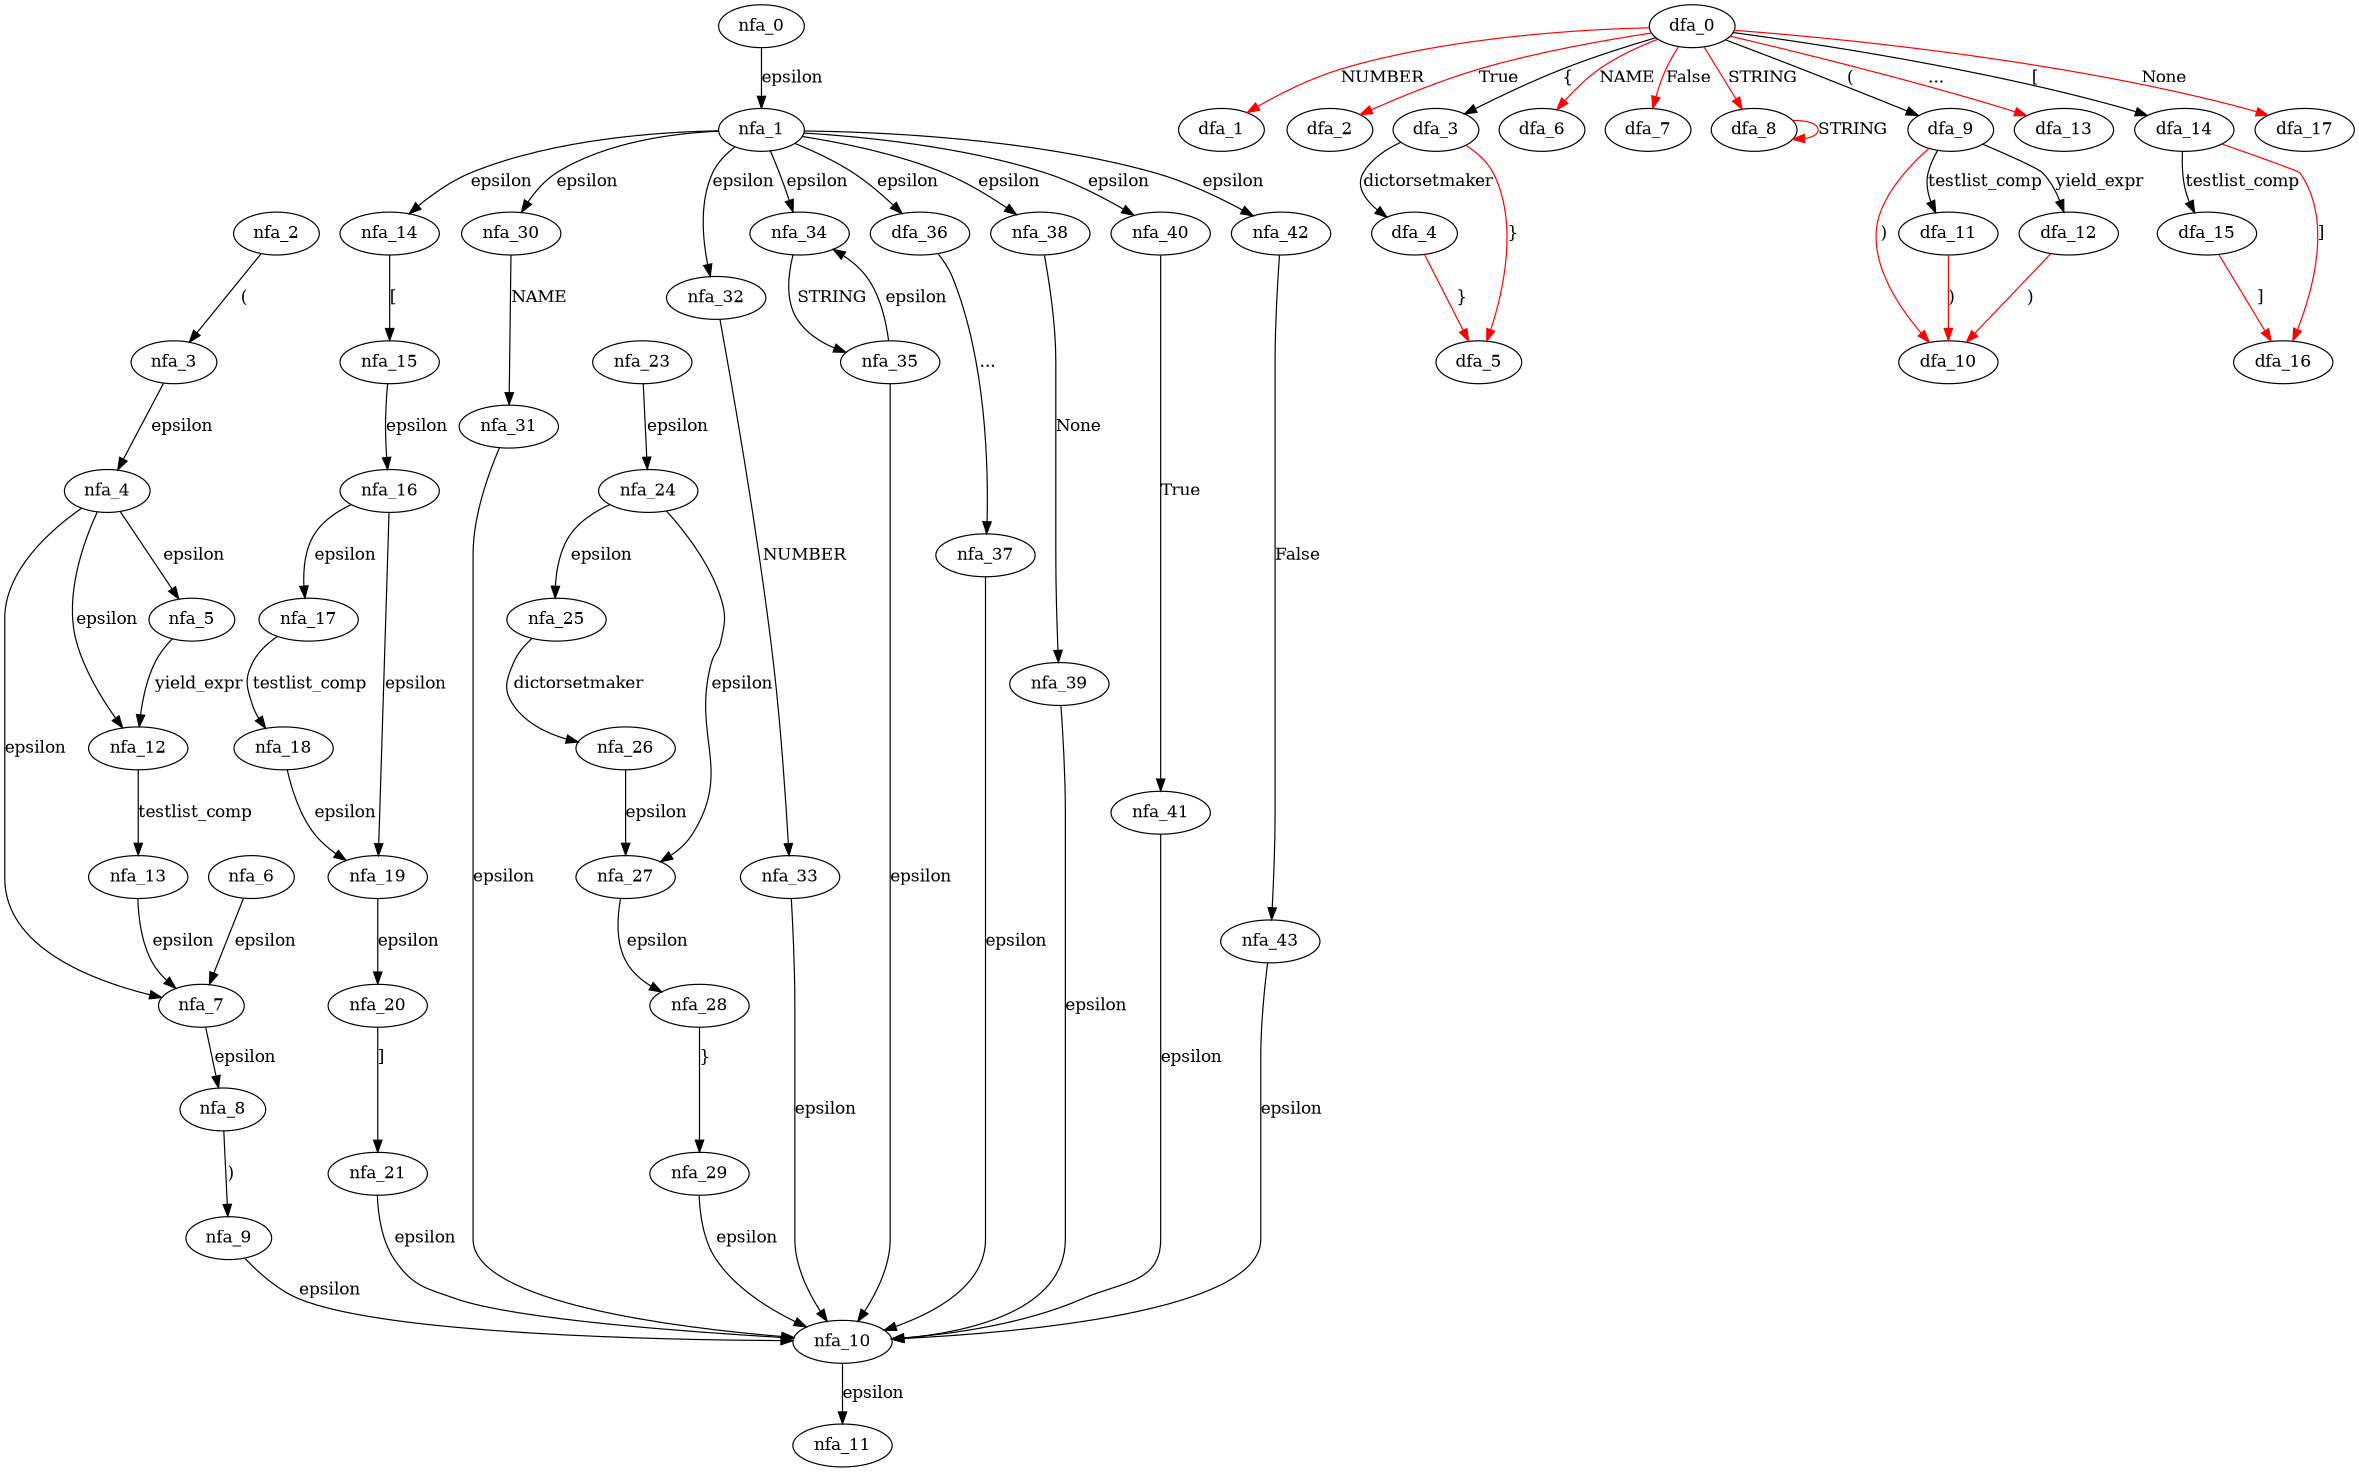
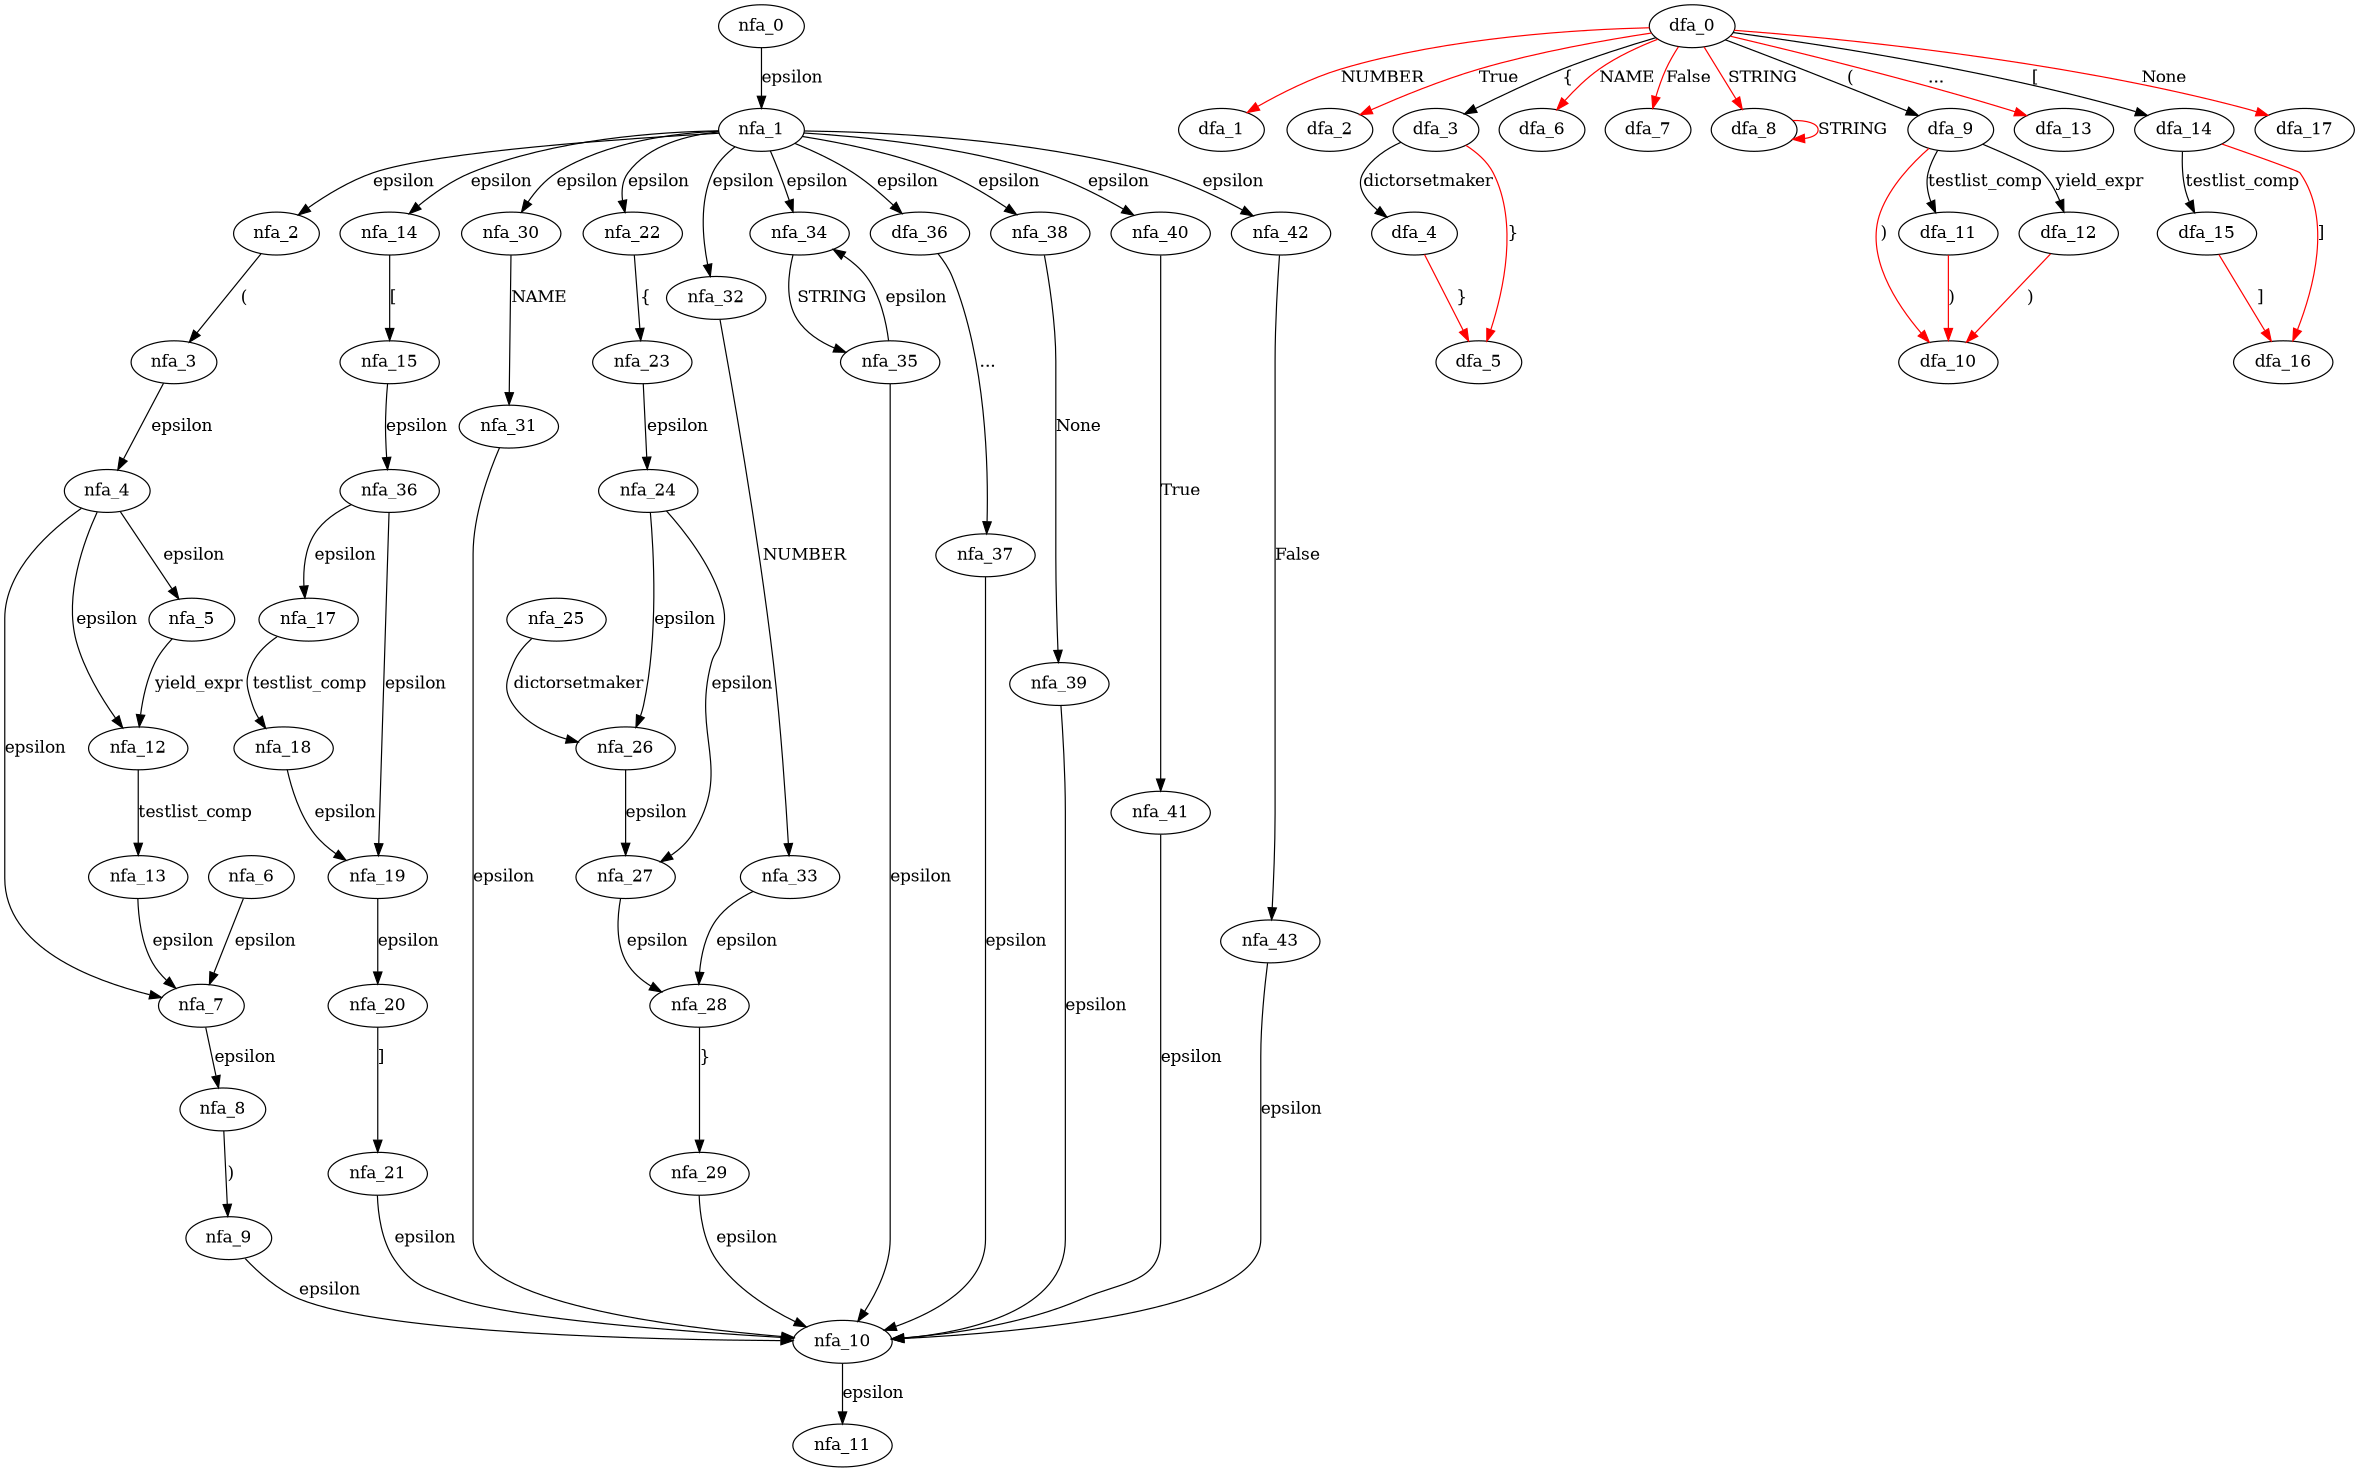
  digraph {
    nfa_0
    nfa_1
    nfa_2
    nfa_14
+   nfa_22
    nfa_30
    nfa_32
    nfa_34
    n9 [label=dfa_36]
    nfa_38
    nfa_40
    nfa_42
    nfa_3
    nfa_4
    nfa_5
    nfa_7
    nfa_12
    nfa_6
    nfa_8
    nfa_9
    nfa_10
    nfa_11
    nfa_13
    nfa_15
-   nfa_16
+   nfa_16 [label=nfa_36]
    nfa_17
    nfa_19
    nfa_18
    nfa_20
    nfa_21
    nfa_23
    nfa_24
    nfa_25
    nfa_27
    nfa_26
    nfa_28
    nfa_29
    nfa_31
    nfa_33
    nfa_35
    nfa_37
    nfa_39
    nfa_41
    nfa_43
    dfa_0
    dfa_1
    dfa_2
    dfa_3
    dfa_6
    dfa_7
    dfa_8
    dfa_9
    dfa_13
    dfa_14
    dfa_17
    dfa_4
    dfa_5
    dfa_10
    dfa_11
    dfa_12
    dfa_15
    dfa_16
    subgraph sub_1 {
      nfa_0
      nfa_1
      nfa_2
      nfa_14
+     nfa_22
      nfa_30
      nfa_32
      nfa_34
      n9
      nfa_38
      nfa_40
      nfa_42
      nfa_3
      nfa_4
      nfa_5
      nfa_7
      nfa_12
      nfa_6
      nfa_8
      nfa_9
      nfa_10
      nfa_11
      nfa_13
      nfa_15
      nfa_16
      nfa_17
      nfa_19
      nfa_18
      nfa_20
      nfa_21
      nfa_23
      nfa_24
      nfa_25
      nfa_27
      nfa_26
      nfa_28
      nfa_29
      nfa_31
      nfa_33
      nfa_35
      nfa_37
      nfa_39
      nfa_41
      nfa_43
    }
    subgraph sub_2 {
      dfa_0
      dfa_1
      dfa_2
      dfa_3
      dfa_6
      dfa_7
      dfa_8
      dfa_9
      dfa_13
      dfa_14
      dfa_17
      dfa_4
      dfa_5
      dfa_10
      dfa_11
      dfa_12
      dfa_15
      dfa_16
    }
    nfa_0 -> nfa_1 [label=epsilon]
+   nfa_1 -> nfa_2 [label=epsilon]
    nfa_1 -> nfa_14 [label=epsilon]
+   nfa_1 -> nfa_22 [label=epsilon]
    nfa_1 -> nfa_30 [label=epsilon]
    nfa_1 -> nfa_32 [label=epsilon]
    nfa_1 -> nfa_34 [label=epsilon]
    nfa_1 -> n9 [label=epsilon]
    nfa_1 -> nfa_38 [label=epsilon]
    nfa_1 -> nfa_40 [label=epsilon]
    nfa_1 -> nfa_42 [label=epsilon]
    nfa_2 -> nfa_3 [label="("]
    nfa_14 -> nfa_15 [label="["]
+   nfa_22 -> nfa_23 [label="{"]
    nfa_30 -> nfa_31 [label=NAME]
    nfa_32 -> nfa_33 [label=NUMBER]
    nfa_34 -> nfa_35 [label=STRING]
    n9 -> nfa_37 [label="..."]
    nfa_38 -> nfa_39 [label=None]
    nfa_40 -> nfa_41 [label=True]
    nfa_42 -> nfa_43 [label=False]
    nfa_3 -> nfa_4 [label=epsilon]
    nfa_4 -> nfa_5 [label=epsilon]
    nfa_4 -> nfa_7 [label=epsilon]
    nfa_4 -> nfa_12 [label=epsilon]
    nfa_5 -> nfa_12 [label=yield_expr]
    nfa_7 -> nfa_8 [label=epsilon]
    nfa_12 -> nfa_13 [label=testlist_comp]
    nfa_6 -> nfa_7 [label=epsilon]
    nfa_8 -> nfa_9 [label=")"]
    nfa_9 -> nfa_10 [label=epsilon]
    nfa_10 -> nfa_11 [label=epsilon]
    nfa_13 -> nfa_7 [label=epsilon]
    nfa_15 -> nfa_16 [label=epsilon]
    nfa_16 -> nfa_17 [label=epsilon]
    nfa_16 -> nfa_19 [label=epsilon]
    nfa_17 -> nfa_18 [label=testlist_comp]
    nfa_19 -> nfa_20 [label=epsilon]
    nfa_18 -> nfa_19 [label=epsilon]
    nfa_20 -> nfa_21 [label="]"]
    nfa_21 -> nfa_10 [label=epsilon]
    nfa_23 -> nfa_24 [label=epsilon]
-   nfa_24 -> nfa_25 [label=epsilon]
+   nfa_24 -> nfa_26 [label=epsilon]
    nfa_24 -> nfa_27 [label=epsilon]
    nfa_25 -> nfa_26 [label=dictorsetmaker]
    nfa_27 -> nfa_28 [label=epsilon]
    nfa_26 -> nfa_27 [label=epsilon]
    nfa_28 -> nfa_29 [label="}"]
    nfa_29 -> nfa_10 [label=epsilon]
    nfa_31 -> nfa_10 [label=epsilon]
-   nfa_33 -> nfa_10 [label=epsilon]
+   nfa_33 -> nfa_28 [label=epsilon]
    nfa_35 -> nfa_34 [label=epsilon]
    nfa_35 -> nfa_10 [label=epsilon]
    nfa_37 -> nfa_10 [label=epsilon]
    nfa_39 -> nfa_10 [label=epsilon]
    nfa_41 -> nfa_10 [label=epsilon]
    nfa_43 -> nfa_10 [label=epsilon]
    dfa_0 -> dfa_1 [color=red label=NUMBER]
    dfa_0 -> dfa_2 [color=red label=True]
    dfa_0 -> dfa_3 [label="{"]
    dfa_0 -> dfa_6 [color=red label=NAME]
    dfa_0 -> dfa_7 [color=red label=False]
    dfa_0 -> dfa_8 [color=red label=STRING]
    dfa_0 -> dfa_9 [label="("]
    dfa_0 -> dfa_13 [color=red label="..."]
    dfa_0 -> dfa_14 [label="["]
    dfa_0 -> dfa_17 [color=red label=None]
    dfa_3 -> dfa_4 [label=dictorsetmaker]
    dfa_3 -> dfa_5 [color=red label="}"]
    dfa_8 -> dfa_8 [color=red label=STRING]
    dfa_9 -> dfa_10 [color=red label=")"]
    dfa_9 -> dfa_11 [label=testlist_comp]
    dfa_9 -> dfa_12 [label=yield_expr]
    dfa_14 -> dfa_15 [label=testlist_comp]
    dfa_14 -> dfa_16 [color=red label="]"]
    dfa_4 -> dfa_5 [color=red label="}"]
    dfa_11 -> dfa_10 [color=red label=")"]
    dfa_12 -> dfa_10 [color=red label=")"]
    dfa_15 -> dfa_16 [color=red label="]"]
  }
